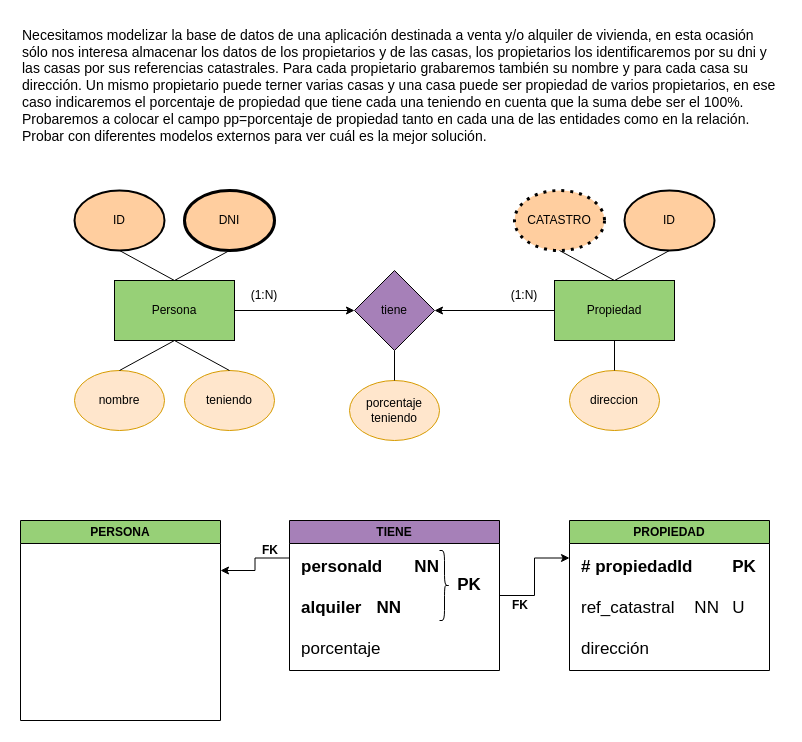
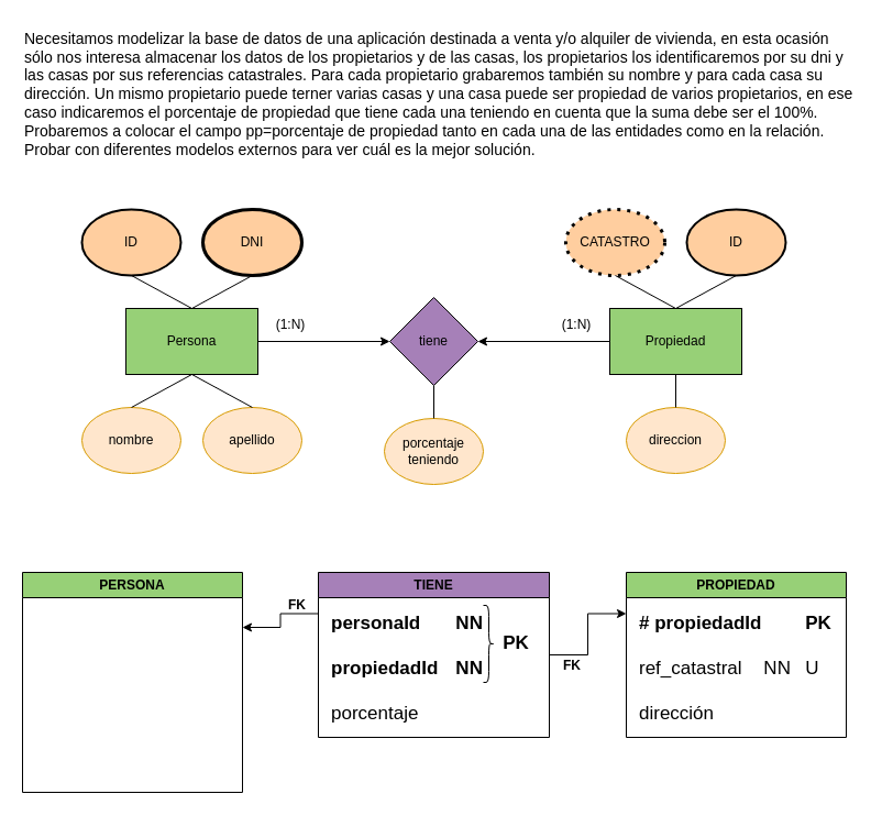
  <mxCell id="0" />
  <mxCell id="1" parent="0" />
  <mxCell id="2" value="Necesitamos modelizar la base de datos de una aplicación destinada a venta y/o alquiler de vivienda, en esta ocasión sólo nos interesa almacenar los datos de los propietarios y de las casas, los propietarios los identificaremos por su dni y las casas por sus referencias catastrales. Para cada propietario grabaremos también su nombre y para cada casa su dirección. Un mismo propietario puede terner varias casas y una casa puede ser propiedad de varios propietarios, en ese caso indicaremos el porcentaje de propiedad que tiene cada una teniendo en cuenta que la suma debe ser el 100%. Probaremos a colocar el campo pp=porcentaje de propiedad tanto en cada una de las entidades como en la relación. Probar con diferentes modelos externos para ver cuál es la mejor solución." style="text;html=1;strokeColor=none;fillColor=none;align=left;verticalAlign=middle;whiteSpace=wrap;rounded=0;fontSize=14;" parent="1" vertex="1"><mxGeometry x="20" y="20" width="760" height="130" as="geometry" /></mxCell>
  <mxCell id="3" style="edgeStyle=orthogonalEdgeStyle;rounded=0;orthogonalLoop=1;jettySize=auto;html=1;exitX=1;exitY=0.5;exitDx=0;exitDy=0;entryX=0;entryY=0.5;entryDx=0;entryDy=0;" parent="1" source="4" target="7" edge="1"><mxGeometry relative="1" as="geometry" /></mxCell>
  <mxCell id="4" value="Persona" style="rounded=0;whiteSpace=wrap;html=1;fillColor=#97D077;" parent="1" vertex="1"><mxGeometry x="114" y="280" width="120" height="60" as="geometry" /></mxCell>
  <mxCell id="5" style="edgeStyle=orthogonalEdgeStyle;rounded=0;orthogonalLoop=1;jettySize=auto;html=1;exitX=0;exitY=0.5;exitDx=0;exitDy=0;entryX=1;entryY=0.5;entryDx=0;entryDy=0;" parent="1" source="6" target="7" edge="1"><mxGeometry relative="1" as="geometry" /></mxCell>
  <mxCell id="6" value="Propiedad" style="rounded=0;whiteSpace=wrap;html=1;fillColor=#97D077;" parent="1" vertex="1"><mxGeometry x="554" y="280" width="120" height="60" as="geometry" /></mxCell>
  <mxCell id="7" value="tiene" style="rhombus;whiteSpace=wrap;html=1;fillColor=#A680B8;" parent="1" vertex="1"><mxGeometry x="354" y="270" width="80" height="80" as="geometry" /></mxCell>
  <mxCell id="8" value="(1:N)" style="text;html=1;strokeColor=none;fillColor=none;align=center;verticalAlign=middle;whiteSpace=wrap;rounded=0;" parent="1" vertex="1"><mxGeometry x="494" y="280" width="60" height="30" as="geometry" /></mxCell>
  <mxCell id="9" value="(1:N)" style="text;html=1;strokeColor=none;fillColor=none;align=center;verticalAlign=middle;whiteSpace=wrap;rounded=0;" parent="1" vertex="1"><mxGeometry x="234" y="280" width="60" height="30" as="geometry" /></mxCell>
  <mxCell id="10" value="ID" style="ellipse;whiteSpace=wrap;html=1;strokeWidth=2;fillColor=#FFCE9F;" parent="1" vertex="1"><mxGeometry x="74" y="190" width="90" height="60" as="geometry" /></mxCell>
  <mxCell id="11" value="DNI" style="ellipse;whiteSpace=wrap;html=1;dashed=0;dashPattern=1 2;strokeWidth=3;fillColor=#FFCE9F;" parent="1" vertex="1"><mxGeometry x="184" y="190" width="90" height="60" as="geometry" /></mxCell>
  <mxCell id="12" value="CATASTRO" style="ellipse;whiteSpace=wrap;html=1;dashed=1;dashPattern=1 2;strokeWidth=3;fillColor=#FFCE9F;" parent="1" vertex="1"><mxGeometry x="514" y="190" width="90" height="60" as="geometry" /></mxCell>
  <mxCell id="13" value="ID" style="ellipse;whiteSpace=wrap;html=1;strokeWidth=2;fillColor=#FFCE9F;" parent="1" vertex="1"><mxGeometry x="624" y="190" width="90" height="60" as="geometry" /></mxCell>
  <mxCell id="14" value="nombre" style="ellipse;whiteSpace=wrap;html=1;strokeWidth=1;fillColor=#ffe6cc;strokeColor=#d79b00;" parent="1" vertex="1"><mxGeometry x="74" y="370" width="90" height="60" as="geometry" /></mxCell>
- <mxCell id="15" value="teniendo" style="ellipse;whiteSpace=wrap;html=1;strokeWidth=1;fillColor=#ffe6cc;strokeColor=#d79b00;" parent="1" vertex="1"><mxGeometry x="184" y="370" width="90" height="60" as="geometry" /></mxCell>
+ <mxCell id="15" value="apellido" style="ellipse;whiteSpace=wrap;html=1;strokeWidth=1;fillColor=#ffe6cc;strokeColor=#d79b00;" parent="1" vertex="1"><mxGeometry x="184" y="370" width="90" height="60" as="geometry" /></mxCell>
  <mxCell id="16" value="direccion" style="ellipse;whiteSpace=wrap;html=1;strokeWidth=1;fillColor=#ffe6cc;strokeColor=#d79b00;" parent="1" vertex="1"><mxGeometry x="569" y="370" width="90" height="60" as="geometry" /></mxCell>
  <mxCell id="17" value="porcentaje&lt;br&gt;teniendo" style="ellipse;whiteSpace=wrap;html=1;strokeWidth=1;fillColor=#ffe6cc;strokeColor=#d79b00;" parent="1" vertex="1"><mxGeometry x="349" y="380" width="90" height="60" as="geometry" /></mxCell>
  <mxCell id="18" value="" style="endArrow=none;html=1;rounded=0;entryX=0.5;entryY=0;entryDx=0;entryDy=0;exitX=0.5;exitY=1;exitDx=0;exitDy=0;" parent="1" source="11" target="4" edge="1"><mxGeometry width="50" height="50" relative="1" as="geometry"><mxPoint x="370" y="290" as="sourcePoint" /><mxPoint x="420" y="240" as="targetPoint" /></mxGeometry></mxCell>
  <mxCell id="19" value="" style="endArrow=none;html=1;rounded=0;entryX=0.5;entryY=0;entryDx=0;entryDy=0;exitX=0.5;exitY=1;exitDx=0;exitDy=0;" parent="1" source="10" target="4" edge="1"><mxGeometry width="50" height="50" relative="1" as="geometry"><mxPoint x="370" y="290" as="sourcePoint" /><mxPoint x="420" y="240" as="targetPoint" /></mxGeometry></mxCell>
  <mxCell id="20" value="" style="endArrow=none;html=1;rounded=0;entryX=0.5;entryY=1;entryDx=0;entryDy=0;exitX=0.5;exitY=0;exitDx=0;exitDy=0;" parent="1" source="15" target="4" edge="1"><mxGeometry width="50" height="50" relative="1" as="geometry"><mxPoint x="370" y="290" as="sourcePoint" /><mxPoint x="420" y="240" as="targetPoint" /></mxGeometry></mxCell>
  <mxCell id="21" value="" style="endArrow=none;html=1;rounded=0;entryX=0.5;entryY=1;entryDx=0;entryDy=0;exitX=0.5;exitY=0;exitDx=0;exitDy=0;" parent="1" source="14" target="4" edge="1"><mxGeometry width="50" height="50" relative="1" as="geometry"><mxPoint x="370" y="290" as="sourcePoint" /><mxPoint x="420" y="240" as="targetPoint" /></mxGeometry></mxCell>
  <mxCell id="22" value="" style="endArrow=none;html=1;rounded=0;entryX=0.5;entryY=1;entryDx=0;entryDy=0;exitX=0.5;exitY=0;exitDx=0;exitDy=0;" parent="1" source="17" target="7" edge="1"><mxGeometry width="50" height="50" relative="1" as="geometry"><mxPoint x="370" y="290" as="sourcePoint" /><mxPoint x="420" y="240" as="targetPoint" /></mxGeometry></mxCell>
  <mxCell id="23" value="" style="endArrow=none;html=1;rounded=0;entryX=0.5;entryY=0;entryDx=0;entryDy=0;exitX=0.5;exitY=1;exitDx=0;exitDy=0;" parent="1" source="13" target="6" edge="1"><mxGeometry width="50" height="50" relative="1" as="geometry"><mxPoint x="370" y="290" as="sourcePoint" /><mxPoint x="420" y="240" as="targetPoint" /></mxGeometry></mxCell>
  <mxCell id="24" value="" style="endArrow=none;html=1;rounded=0;entryX=0.5;entryY=0;entryDx=0;entryDy=0;exitX=0.5;exitY=1;exitDx=0;exitDy=0;" parent="1" source="12" target="6" edge="1"><mxGeometry width="50" height="50" relative="1" as="geometry"><mxPoint x="370" y="290" as="sourcePoint" /><mxPoint x="460" y="220" as="targetPoint" /></mxGeometry></mxCell>
  <mxCell id="25" value="" style="endArrow=none;html=1;rounded=0;entryX=0.5;entryY=1;entryDx=0;entryDy=0;exitX=0.5;exitY=0;exitDx=0;exitDy=0;" parent="1" source="16" target="6" edge="1"><mxGeometry width="50" height="50" relative="1" as="geometry"><mxPoint x="370" y="290" as="sourcePoint" /><mxPoint x="420" y="240" as="targetPoint" /></mxGeometry></mxCell>
  <mxCell id="26" value="PERSONA" style="swimlane;whiteSpace=wrap;html=1;startSize=23;fillColor=#97D077;" parent="1" vertex="1"><mxGeometry x="20" y="520" width="200" height="200" as="geometry" /></mxCell>
  <mxCell id="27" style="edgeStyle=orthogonalEdgeStyle;rounded=0;orthogonalLoop=1;jettySize=auto;html=1;exitX=0;exitY=0.25;exitDx=0;exitDy=0;entryX=1;entryY=0.25;entryDx=0;entryDy=0;" parent="1" source="29" target="26" edge="1"><mxGeometry relative="1" as="geometry" /></mxCell>
  <mxCell id="28" style="edgeStyle=orthogonalEdgeStyle;rounded=0;orthogonalLoop=1;jettySize=auto;html=1;exitX=1;exitY=0.5;exitDx=0;exitDy=0;entryX=0;entryY=0.25;entryDx=0;entryDy=0;" parent="1" source="29" target="33" edge="1"><mxGeometry relative="1" as="geometry" /></mxCell>
  <mxCell id="29" value="TIENE" style="swimlane;whiteSpace=wrap;html=1;fillColor=#A680B8;" parent="1" vertex="1"><mxGeometry x="289" y="520" width="210" height="150" as="geometry" /></mxCell>
- <mxCell id="30" value="&lt;div style=&quot;text-align: right;&quot;&gt;&lt;b style=&quot;background-color: initial;&quot;&gt;personaId&lt;span style=&quot;white-space: pre;&quot;&gt;&#09;&lt;/span&gt;NN&lt;/b&gt;&lt;/div&gt;&lt;br style=&quot;font-size: 17px;&quot;&gt;&lt;b&gt;alquiler&lt;span style=&quot;white-space: pre;&quot;&gt;&#09;&lt;/span&gt;NN&lt;br&gt;&lt;/b&gt;&lt;br style=&quot;font-size: 17px;&quot;&gt;porcentaje" style="text;html=1;strokeColor=none;fillColor=none;align=left;verticalAlign=top;whiteSpace=wrap;rounded=0;fontSize=17;" parent="29" vertex="1"><mxGeometry x="10" y="30" width="180" height="110" as="geometry" /></mxCell>
+ <mxCell id="30" value="&lt;div style=&quot;text-align: right;&quot;&gt;&lt;b style=&quot;background-color: initial;&quot;&gt;personaId&lt;span style=&quot;white-space: pre;&quot;&gt;&#09;&lt;/span&gt;NN&lt;/b&gt;&lt;/div&gt;&lt;br style=&quot;font-size: 17px;&quot;&gt;&lt;b&gt;propiedadId&lt;span style=&quot;white-space: pre;&quot;&gt;&#09;&lt;/span&gt;NN&lt;br&gt;&lt;/b&gt;&lt;br style=&quot;font-size: 17px;&quot;&gt;porcentaje" style="text;html=1;strokeColor=none;fillColor=none;align=left;verticalAlign=top;whiteSpace=wrap;rounded=0;fontSize=17;" parent="29" vertex="1"><mxGeometry x="10" y="30" width="180" height="110" as="geometry" /></mxCell>
  <mxCell id="31" value="" style="shape=curlyBracket;whiteSpace=wrap;html=1;rounded=1;flipH=1;labelPosition=right;verticalLabelPosition=middle;align=left;verticalAlign=middle;size=0.5;" parent="29" vertex="1"><mxGeometry x="150" y="30" width="10" height="70" as="geometry" /></mxCell>
  <mxCell id="32" value="&lt;b style=&quot;font-size: 17px;&quot;&gt;PK&lt;/b&gt;" style="text;html=1;strokeColor=none;fillColor=none;align=center;verticalAlign=middle;whiteSpace=wrap;rounded=0;fontSize=17;" parent="29" vertex="1"><mxGeometry x="150" y="50" width="60" height="30" as="geometry" /></mxCell>
  <mxCell id="33" value="PROPIEDAD" style="swimlane;whiteSpace=wrap;html=1;fillColor=#97D077;" parent="1" vertex="1"><mxGeometry x="569" y="520" width="200" height="150" as="geometry" /></mxCell>
  <mxCell id="34" value="&lt;b style=&quot;font-size: 17px;&quot;&gt;# propiedadId&lt;span style=&quot;white-space: pre;&quot;&gt;&#09;&lt;/span&gt;PK&lt;/b&gt;&lt;br style=&quot;font-size: 17px;&quot;&gt;&lt;br style=&quot;font-size: 17px;&quot;&gt;ref_catastral&lt;span style=&quot;white-space: pre;&quot;&gt;&#09;&lt;/span&gt;NN&lt;span style=&quot;white-space: pre;&quot;&gt;&#09;&lt;/span&gt;U&lt;br style=&quot;font-size: 17px;&quot;&gt;&lt;br style=&quot;font-size: 17px;&quot;&gt;dirección" style="text;html=1;strokeColor=none;fillColor=none;align=left;verticalAlign=top;whiteSpace=wrap;rounded=0;fontSize=17;" parent="33" vertex="1"><mxGeometry x="10" y="30" width="180" height="110" as="geometry" /></mxCell>
  <mxCell id="35" value="FK" style="text;html=1;strokeColor=none;fillColor=none;align=center;verticalAlign=middle;whiteSpace=wrap;rounded=0;fontStyle=1" parent="1" vertex="1"><mxGeometry x="260" y="535" width="20" height="30" as="geometry" /></mxCell>
  <mxCell id="36" value="FK" style="text;html=1;strokeColor=none;fillColor=none;align=center;verticalAlign=middle;whiteSpace=wrap;rounded=0;fontStyle=1" parent="1" vertex="1"><mxGeometry x="510" y="590" width="20" height="30" as="geometry" /></mxCell>
